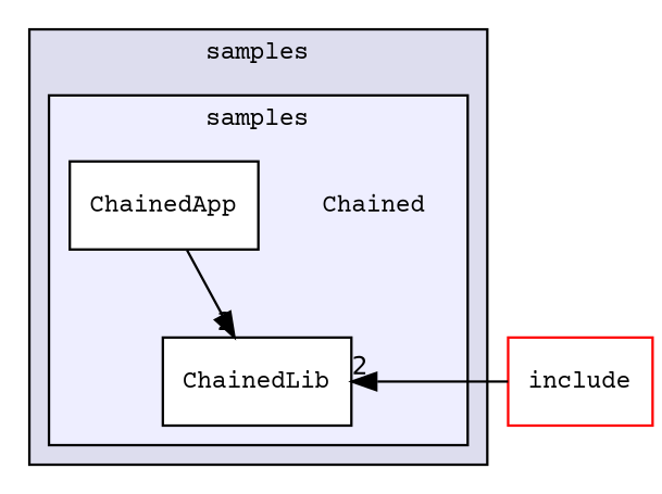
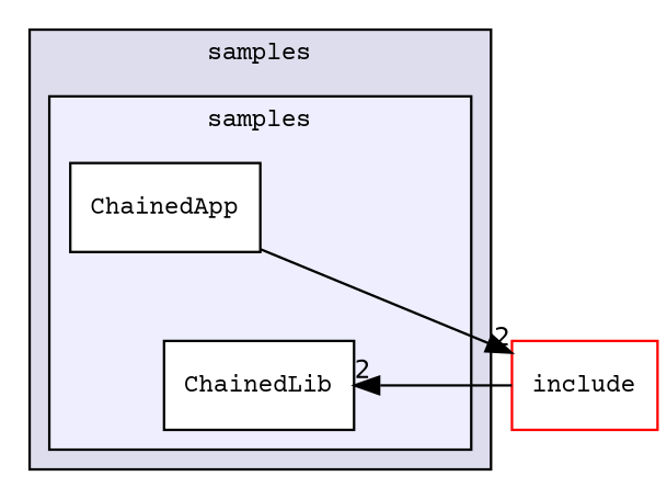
  digraph {
    compound=true
    fontname="Courier Prime"
    node [fontname="Courier Prime" fontsize=10 shape=box color=black]
    edge [fontname="Courier Prime" headlabel=2 labeldistance=1.5 labelfontname=Helvetica labelfontsize=10]
-   n1 [label=Chained shape=plaintext color=""]
    n2 [fillcolor=white label=ChainedApp style=filled]
    n3 [fillcolor=white label=ChainedLib style=filled]
    n4 [color=red label=include]
    subgraph cluster_1 {
      bgcolor="#ddddee"
      fontsize=10
      label=samples
      pencolor=black
      subgraph cluster_2 {
        bgcolor="#eeeeff"
        fontsize=10
        label=samples
        pencolor=black
-       n1
        n2
        n3
      }
    }
-   n2 -> n3
+   n2 -> n4
    n4 -> n3
  }
